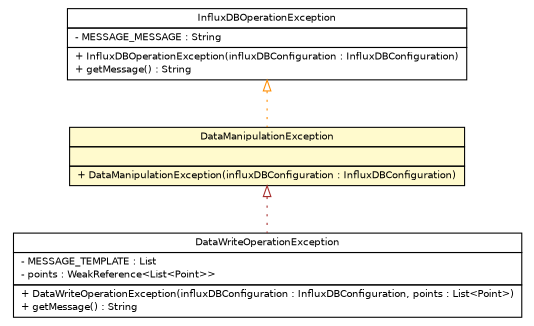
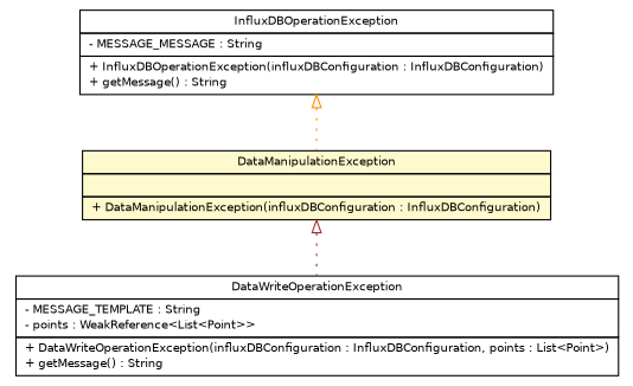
  digraph {
    nodesep=0.25
    ranksep=0.5
    node [fontcolor=black fontname=Helvetica fontsize=9.0 shape=plaintext]
    edge [arrowtail=empty dir=back fontname=Helvetica fontsize=10 headport=p labelfontname=Helvetica labelfontsize=10 style=dotted tailport=p]
    n1 [label=<<table title="com.polymathiccoder.servo.publish.influxdb.operations.error.InfluxDBOperationException" border="0" cellborder="1" cellspacing="0" cellpadding="2" port="p" href="./InfluxDBOperationException.html"> 		<tr><td><table border="0" cellspacing="0" cellpadding="1"> <tr><td align="center" balign="center"> InfluxDBOperationException </td></tr> 		</table></td></tr> 		<tr><td><table border="0" cellspacing="0" cellpadding="1"> <tr><td align="left" balign="left"> - MESSAGE_MESSAGE : String </td></tr> 		</table></td></tr> 		<tr><td><table border="0" cellspacing="0" cellpadding="1"> <tr><td align="left" balign="left"> + InfluxDBOperationException(influxDBConfiguration : InfluxDBConfiguration) </td></tr> <tr><td align="left" balign="left"> + getMessage() : String </td></tr> 		</table></td></tr> 		</table>>]
    n2 [label=<<table title="com.polymathiccoder.servo.publish.influxdb.operations.error.InfluxDBOperationException.DataManipulationException" border="0" cellborder="1" cellspacing="0" cellpadding="2" port="p" bgcolor="lemonChiffon" href="./InfluxDBOperationException.DataManipulationException.html"> 		<tr><td><table border="0" cellspacing="0" cellpadding="1"> <tr><td align="center" balign="center"> DataManipulationException </td></tr> 		</table></td></tr> 		<tr><td><table border="0" cellspacing="0" cellpadding="1"> <tr><td align="left" balign="left">  </td></tr> 		</table></td></tr> 		<tr><td><table border="0" cellspacing="0" cellpadding="1"> <tr><td align="left" balign="left"> + DataManipulationException(influxDBConfiguration : InfluxDBConfiguration) </td></tr> 		</table></td></tr> 		</table>>]
-   n3 [label=<<table title="com.polymathiccoder.servo.publish.influxdb.operations.error.InfluxDBOperationException.DataManipulationException.DataWriteOperationException" border="0" cellborder="1" cellspacing="0" cellpadding="2" port="p" href="./InfluxDBOperationException.DataManipulationException.DataWriteOperationException.html"> 		<tr><td><table border="0" cellspacing="0" cellpadding="1"> <tr><td align="center" balign="center"> DataWriteOperationException </td></tr> 		</table></td></tr> 		<tr><td><table border="0" cellspacing="0" cellpadding="1"> <tr><td align="left" balign="left"> - MESSAGE_TEMPLATE : List </td></tr> <tr><td align="left" balign="left"> - points : WeakReference&lt;List&lt;Point&gt;&gt; </td></tr> 		</table></td></tr> 		<tr><td><table border="0" cellspacing="0" cellpadding="1"> <tr><td align="left" balign="left"> + DataWriteOperationException(influxDBConfiguration : InfluxDBConfiguration, points : List&lt;Point&gt;) </td></tr> <tr><td align="left" balign="left"> + getMessage() : String </td></tr> 		</table></td></tr> 		</table>>]
+   n3 [label=<<table title="com.polymathiccoder.servo.publish.influxdb.operations.error.InfluxDBOperationException.DataManipulationException.DataWriteOperationException" border="0" cellborder="1" cellspacing="0" cellpadding="2" port="p" href="./InfluxDBOperationException.DataManipulationException.DataWriteOperationException.html"> 		<tr><td><table border="0" cellspacing="0" cellpadding="1"> <tr><td align="center" balign="center"> DataWriteOperationException </td></tr> 		</table></td></tr> 		<tr><td><table border="0" cellspacing="0" cellpadding="1"> <tr><td align="left" balign="left"> - MESSAGE_TEMPLATE : String </td></tr> <tr><td align="left" balign="left"> - points : WeakReference&lt;List&lt;Point&gt;&gt; </td></tr> 		</table></td></tr> 		<tr><td><table border="0" cellspacing="0" cellpadding="1"> <tr><td align="left" balign="left"> + DataWriteOperationException(influxDBConfiguration : InfluxDBConfiguration, points : List&lt;Point&gt;) </td></tr> <tr><td align="left" balign="left"> + getMessage() : String </td></tr> 		</table></td></tr> 		</table>>]
    n1 -> n2 [color=darkorange]
    n2 -> n3 [color=brown]
  }
